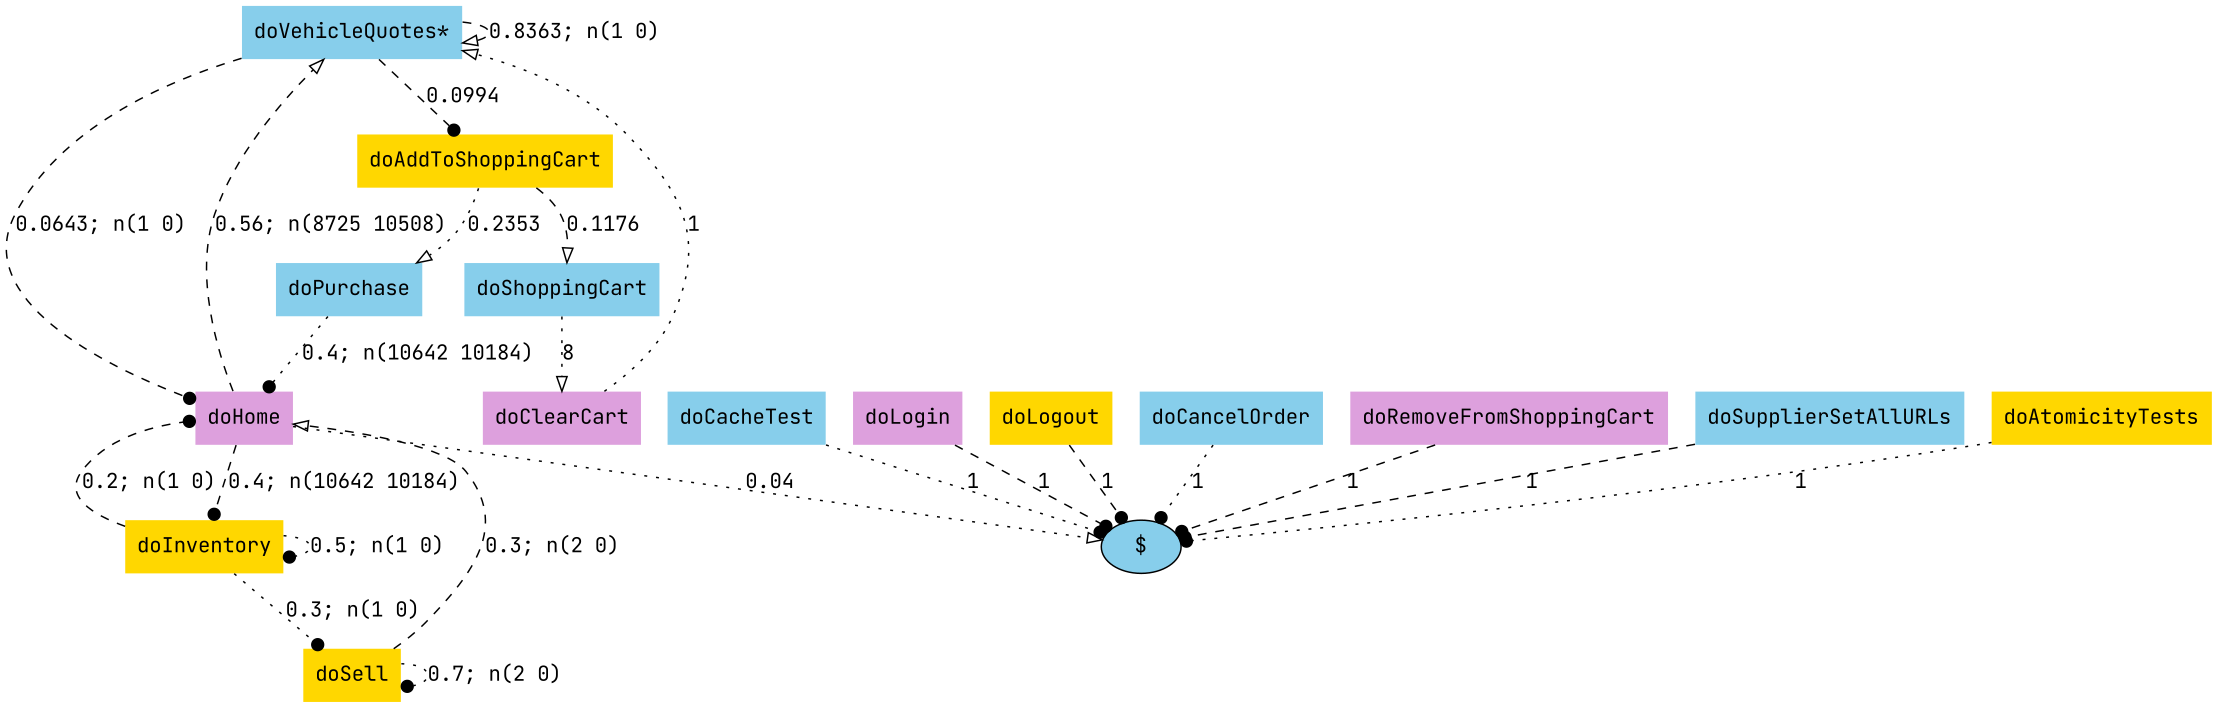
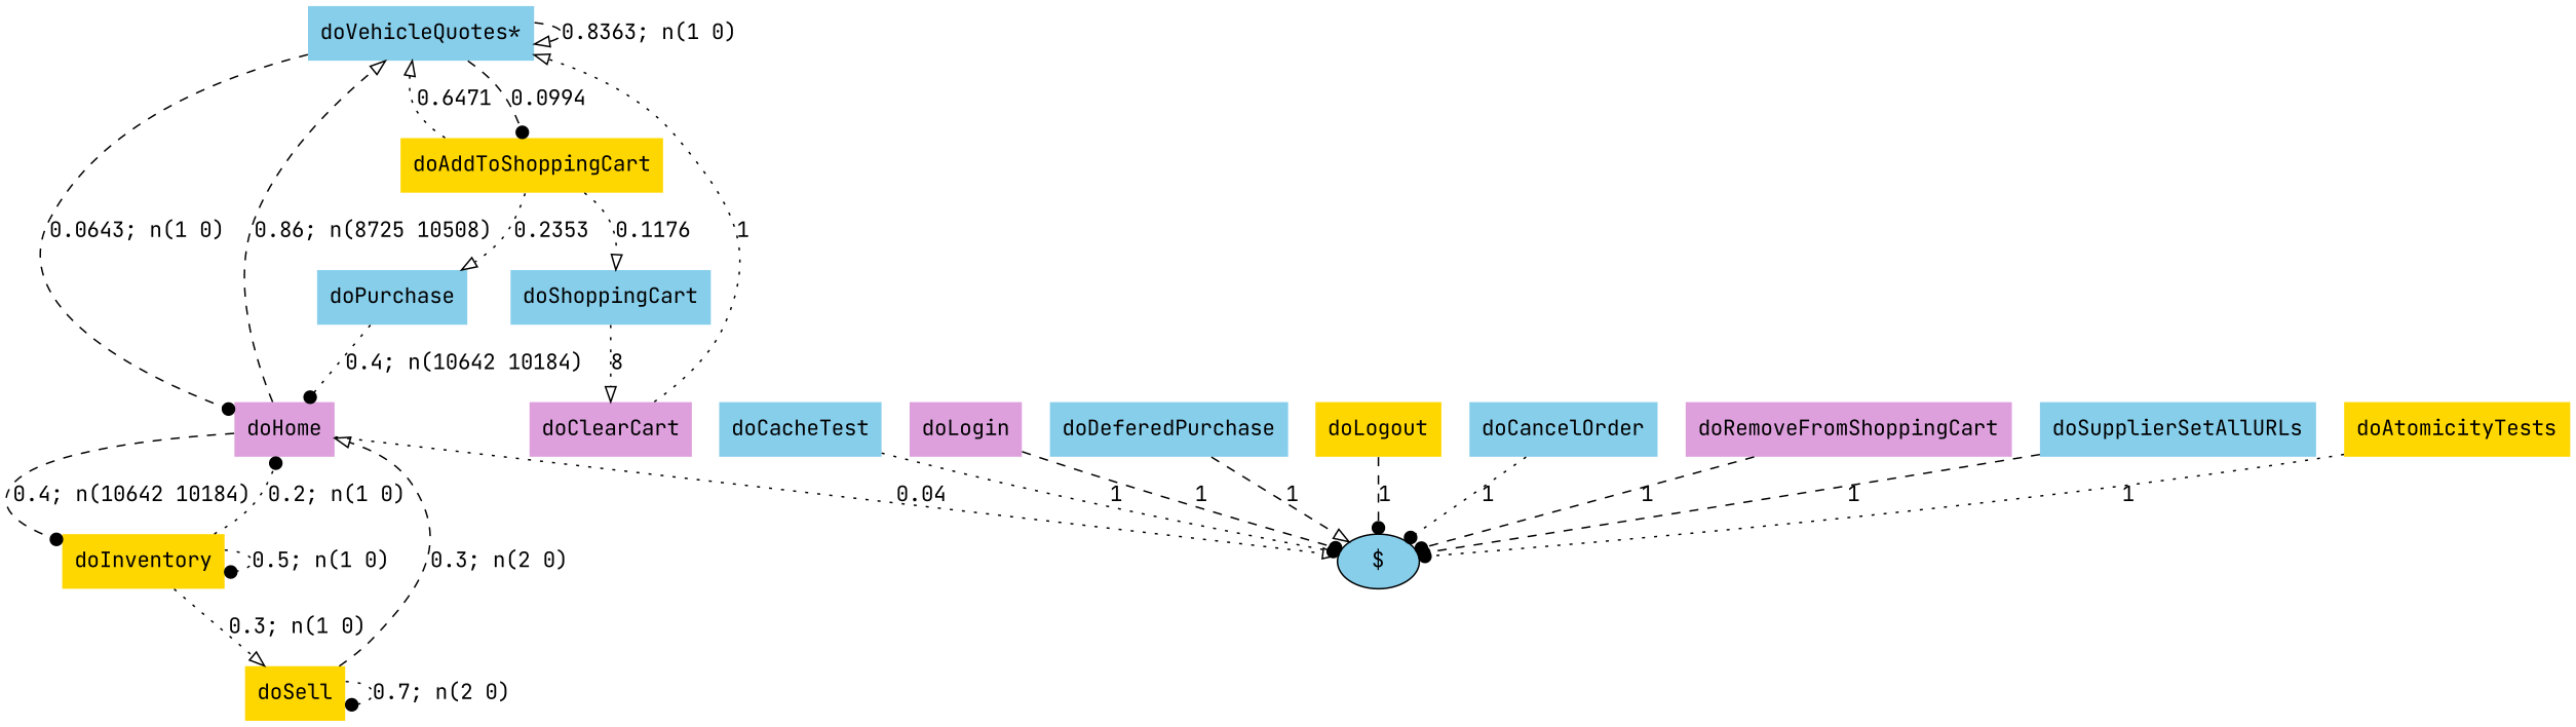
  digraph {
    fontname="JetBrains Mono"
    node [fillcolor=skyblue fontname="JetBrains Mono" shape=none style=filled]
    edge [arrowhead=dot fontname="JetBrains Mono" style=dashed]
    n1 [label="doVehicleQuotes*"]
    n2 [fillcolor=gold label=doAddToShoppingCart]
    n3 [fillcolor=plum label=doHome]
    n4 [label=doShoppingCart]
    n5 [label=doPurchase]
    "$" [shape=""]
    n7 [fillcolor=gold label=doInventory]
    n8 [label=doSupplierSetAllURLs]
    n9 [fillcolor=gold label=doAtomicityTests]
    n10 [label=doCacheTest]
    n11 [fillcolor=plum label=doLogin]
    n12 [fillcolor=plum label=doClearCart]
+   n13 [label=doDeferedPurchase]
    n14 [fillcolor=gold label=doSell]
    n15 [fillcolor=gold label=doLogout]
    n16 [label=doCancelOrder]
    n17 [fillcolor=plum label=doRemoveFromShoppingCart]
    n1 -> n1 [arrowhead=onormal label="0.8363; n(1 0)"]
    n1 -> n2 [label=0.0994]
    n1 -> n3 [label="0.0643; n(1 0)"]
-   n2 -> n4 [arrowhead=onormal label=0.1176]
+   n2 -> n1 [arrowhead=onormal label=0.6471 style=dotted]
+   n2 -> n4 [arrowhead=onormal label=0.1176 style=dotted]
    n2 -> n5 [arrowhead=onormal label=0.2353 style=dotted]
-   n3 -> n1 [arrowhead=onormal label="0.56; n(8725 10508)"]
+   n3 -> n1 [arrowhead=onormal label="0.86; n(8725 10508)"]
    n3 -> "$" [arrowhead=onormal label=0.04 style=dotted]
    n3 -> n7 [label="0.4; n(10642 10184)"]
    n4 -> n12 [arrowhead=onormal label=8 style=dotted]
    n5 -> n3 [label="0.4; n(10642 10184)" style=dotted]
-   n7 -> n3 [label="0.2; n(1 0)"]
+   n7 -> n3 [label="0.2; n(1 0)" style=dotted]
    n7 -> n7 [label="0.5; n(1 0)" style=dotted]
-   n7 -> n14 [label="0.3; n(1 0)" style=dotted]
+   n7 -> n14 [arrowhead=onormal label="0.3; n(1 0)" style=dotted]
    n8 -> "$" [label=1]
    n9 -> "$" [label=1 style=dotted]
    n10 -> "$" [label=1 style=dotted]
    n11 -> "$" [label=1]
    n12 -> n1 [arrowhead=onormal label=1 style=dotted]
+   n13 -> "$" [arrowhead=onormal label=1]
    n14 -> n3 [arrowhead=onormal label="0.3; n(2 0)"]
    n14 -> n14 [label="0.7; n(2 0)" style=dotted]
    n15 -> "$" [label=1]
    n16 -> "$" [label=1 style=dotted]
    n17 -> "$" [label=1]
  }
